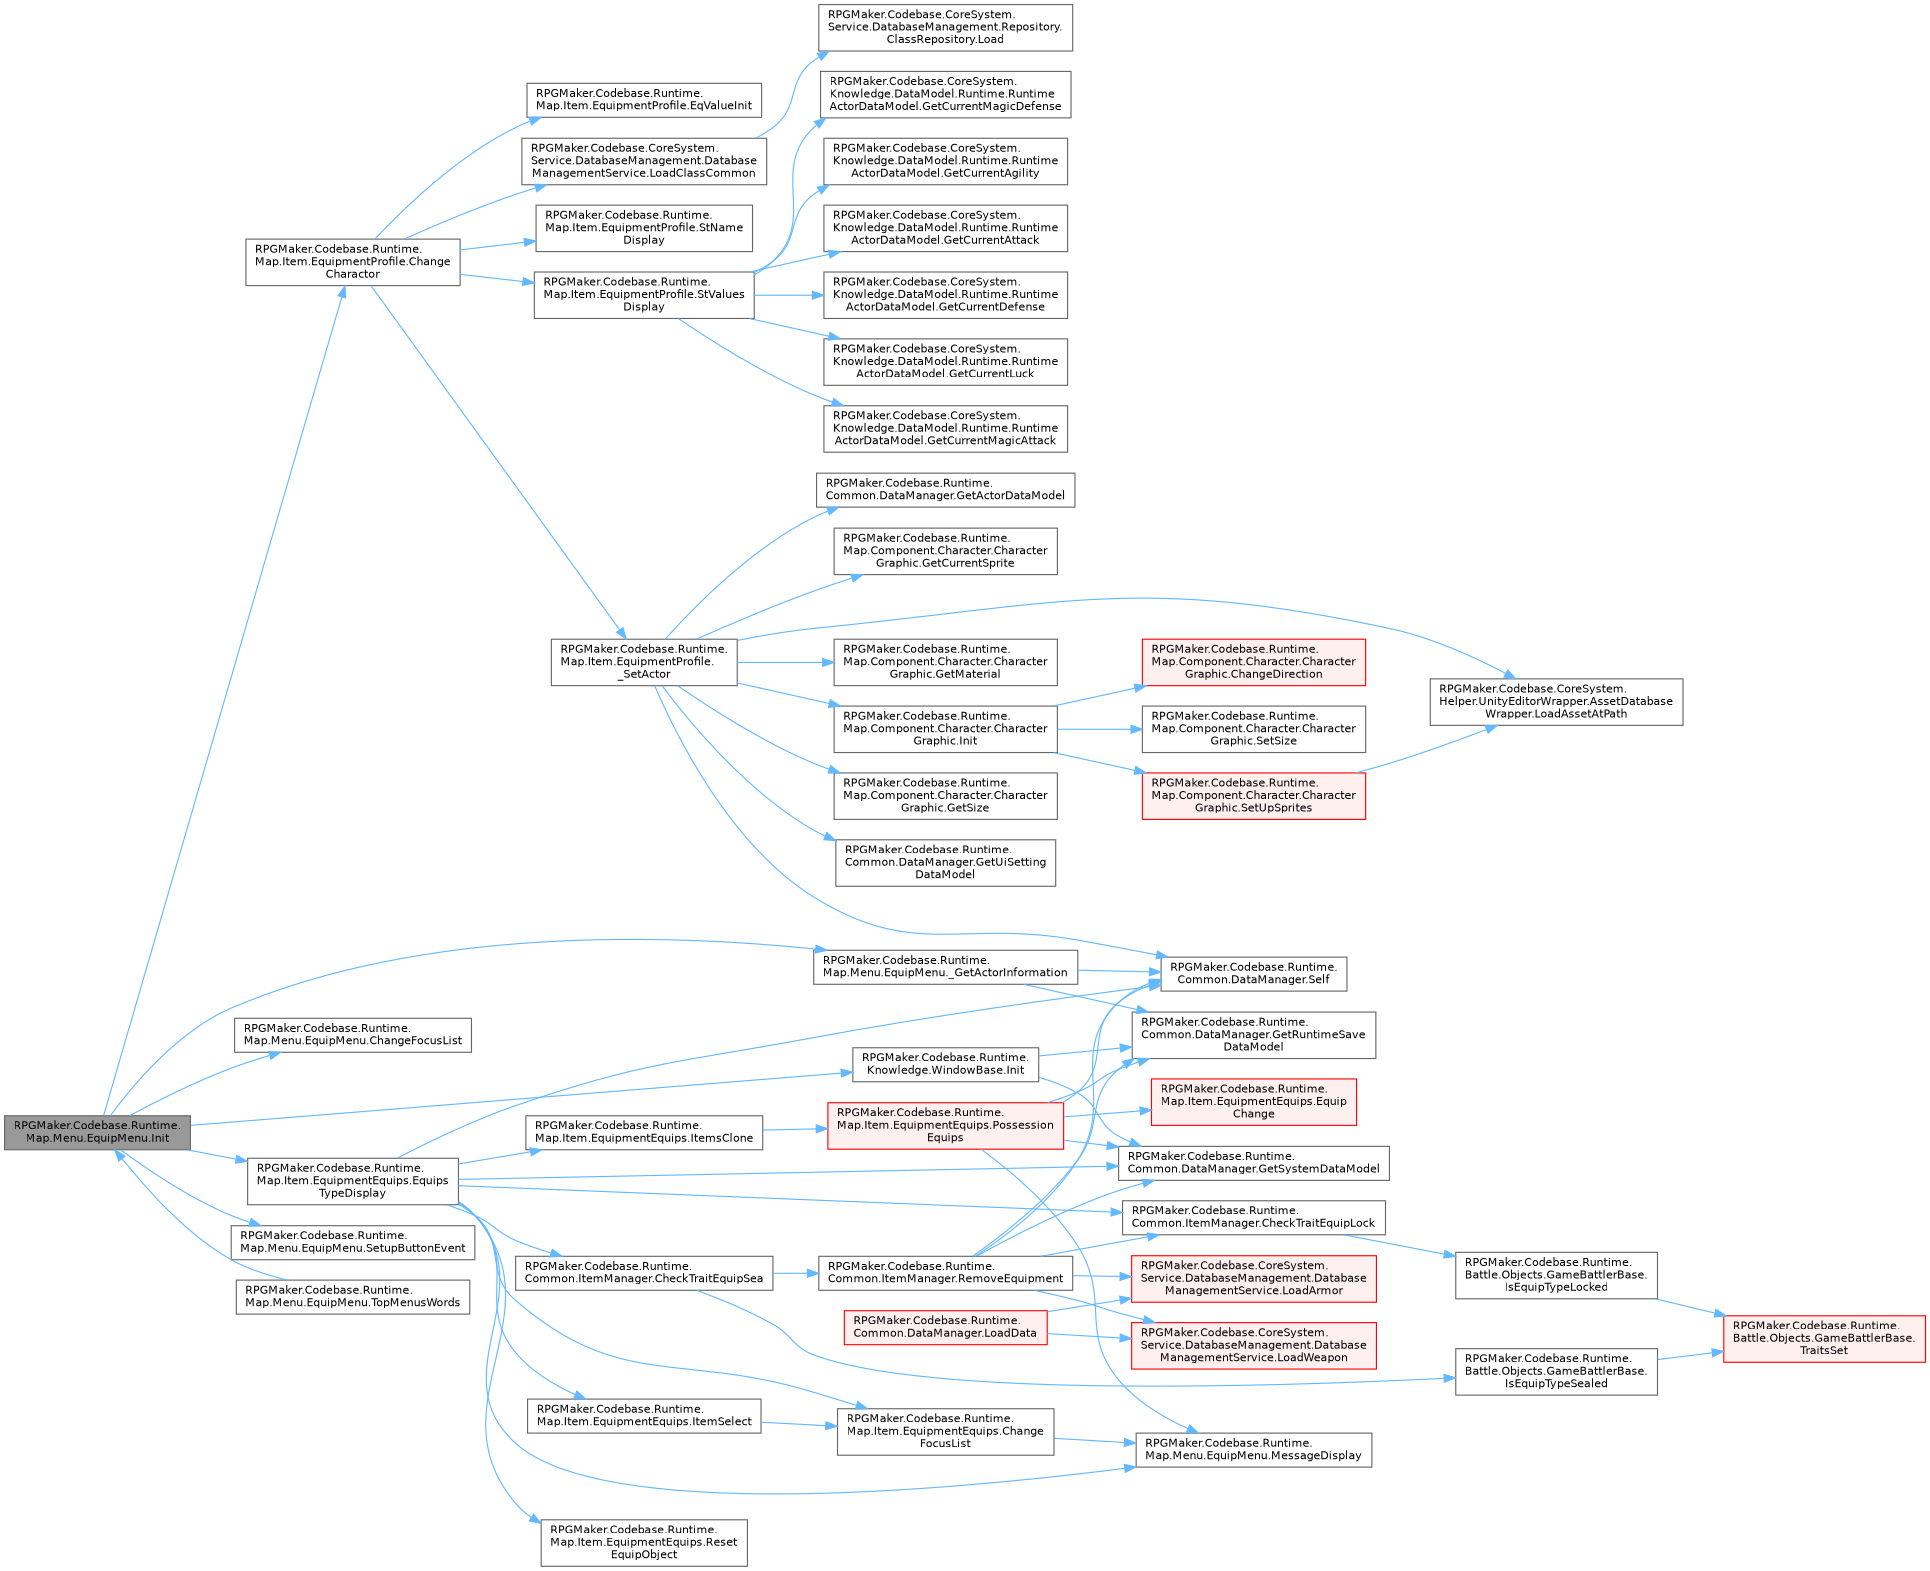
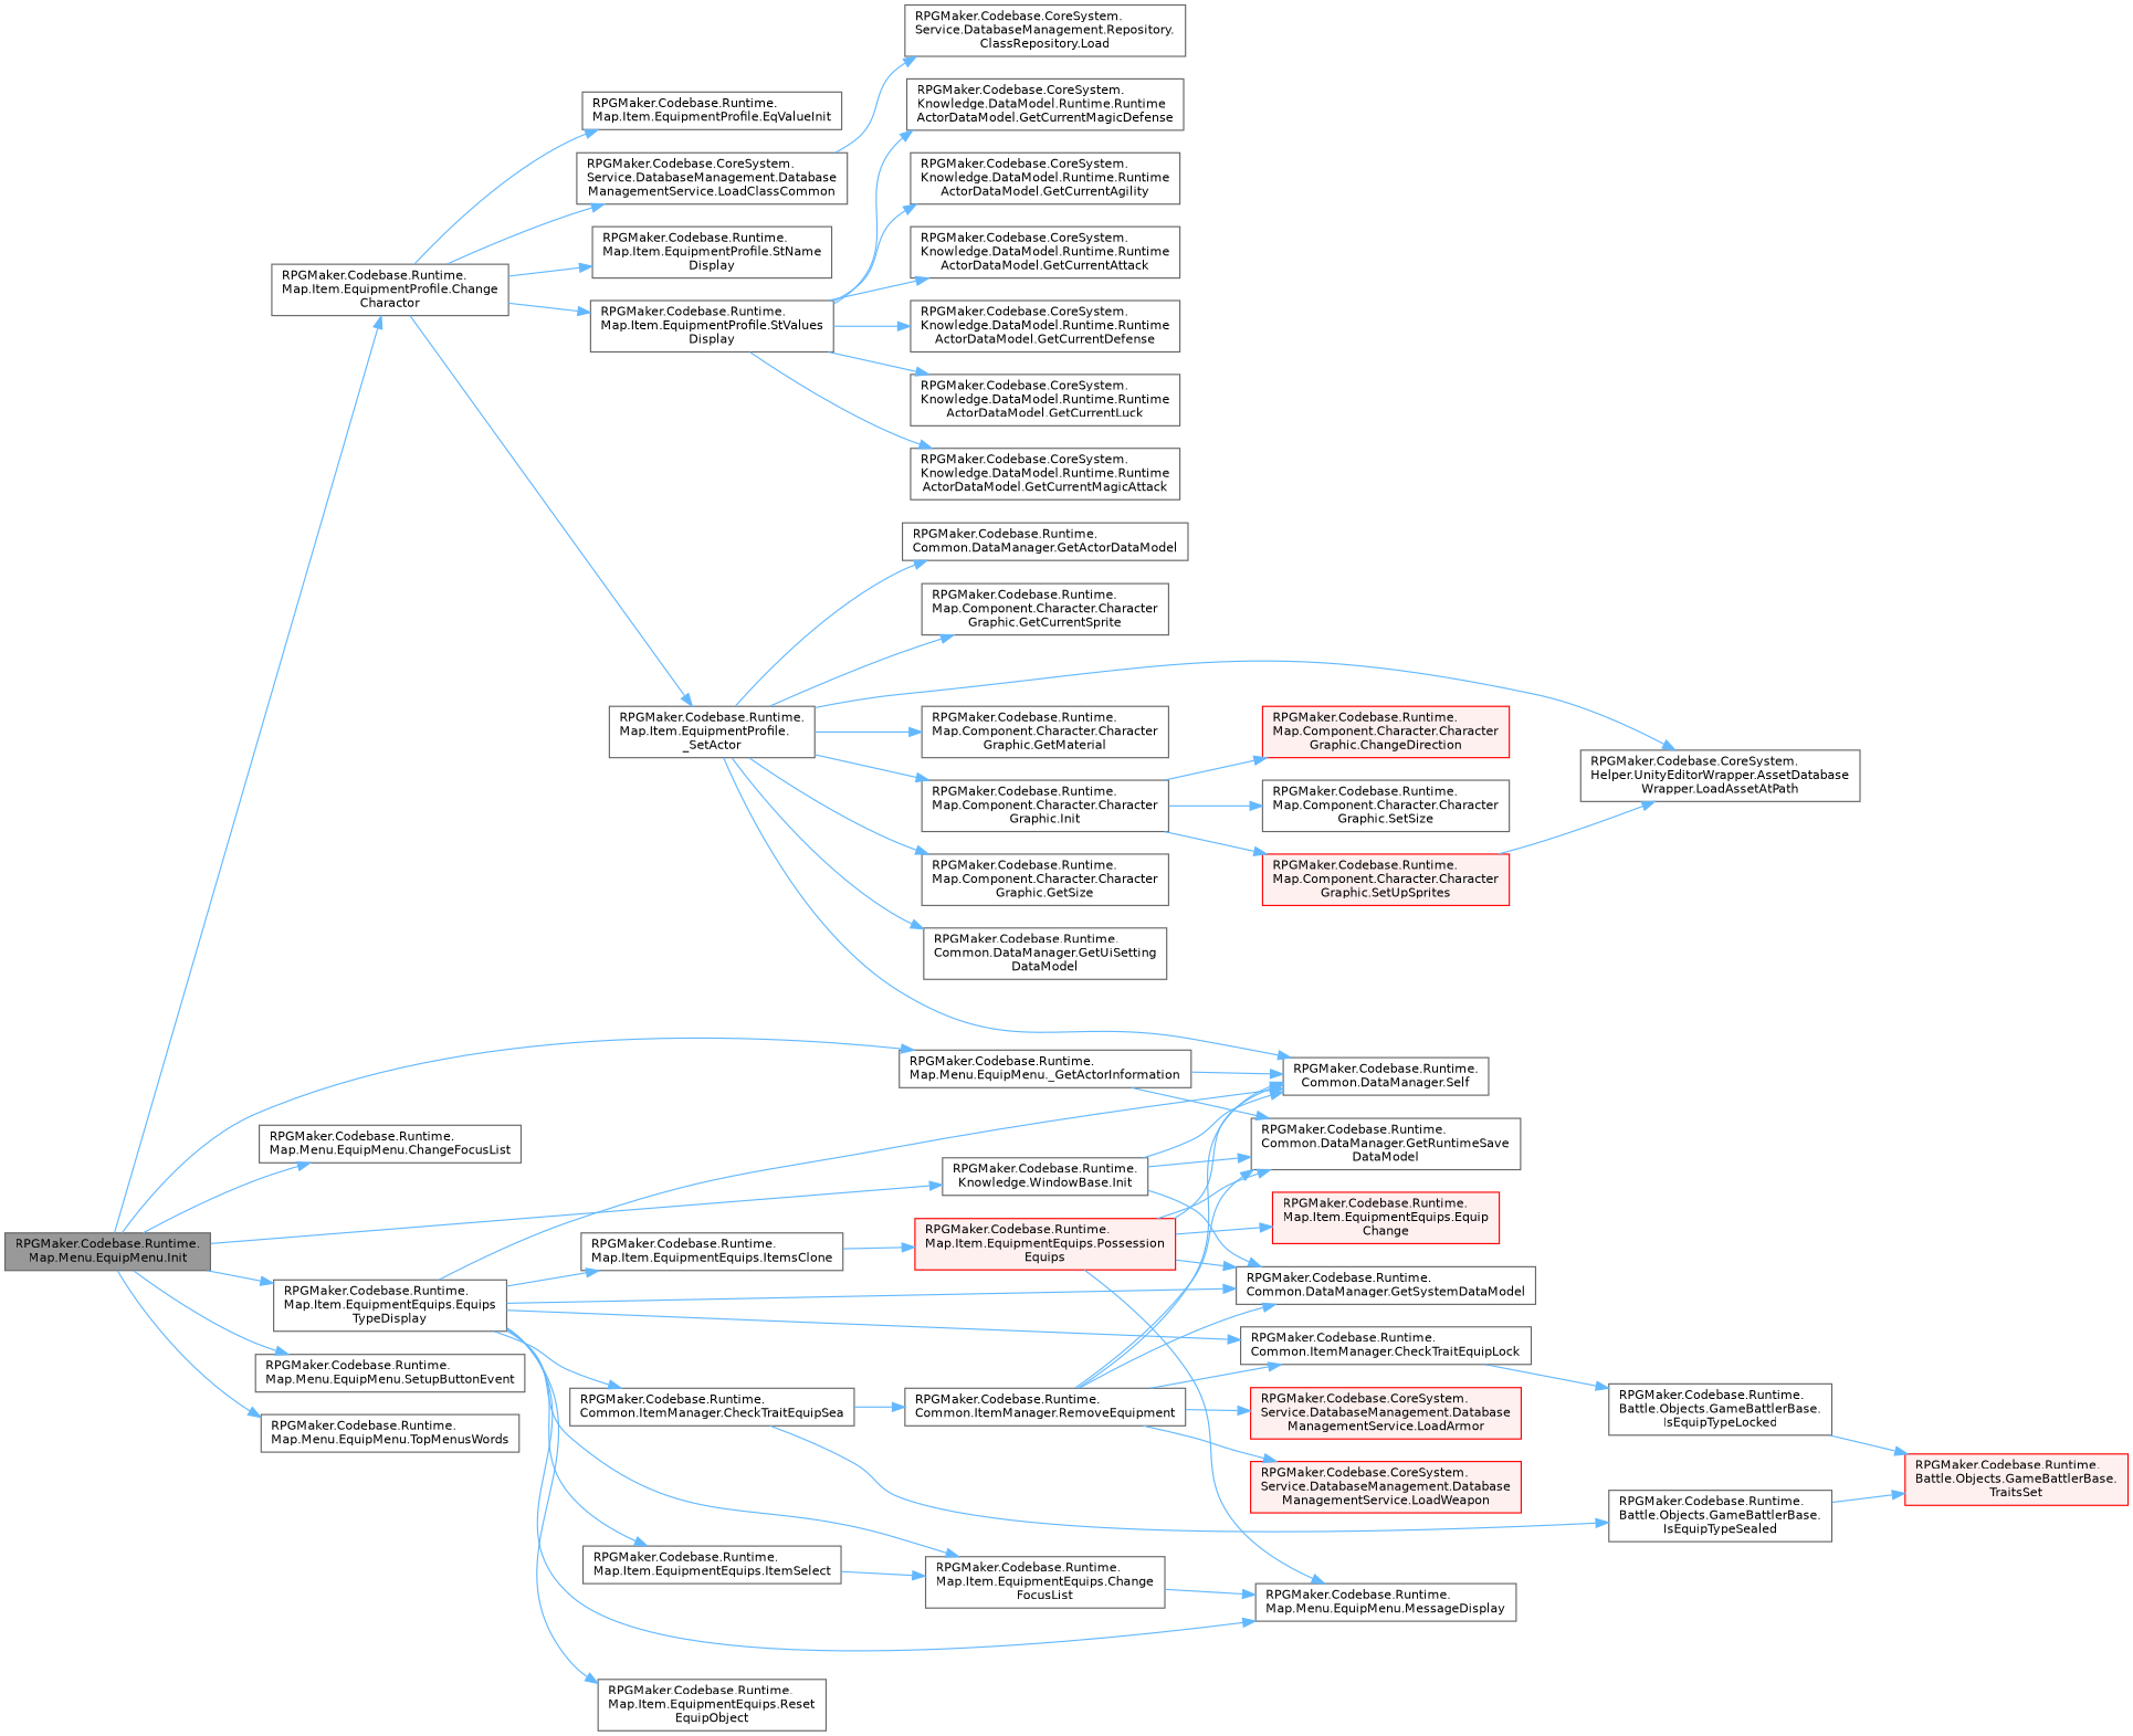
  digraph {
    rankdir=LR
    node [color=grey40 fillcolor=white fontname=Helvetica fontsize=10 shape=box style=filled]
    edge [color=steelblue1 fontname=Helvetica fontsize=10 labelfontname=Helvetica labelfontsize=10 style=solid]
    n1 [color=gray40 fillcolor=grey60 fontcolor=black height=0.2 label="RPGMaker.Codebase.Runtime.\lMap.Menu.EquipMenu.Init" width=0.4]
    n2 [height=0.2 label="RPGMaker.Codebase.Runtime.\lMap.Menu.EquipMenu._GetActorInformation" width=0.4]
    n3 [height=0.2 label="RPGMaker.Codebase.Runtime.\lMap.Item.EquipmentProfile.Change\lCharactor" width=0.4]
    n4 [height=0.2 label="RPGMaker.Codebase.Runtime.\lMap.Menu.EquipMenu.ChangeFocusList" width=0.4]
    n5 [height=0.2 label="RPGMaker.Codebase.Runtime.\lMap.Item.EquipmentEquips.Equips\lTypeDisplay" width=0.4]
    n6 [height=0.2 label="RPGMaker.Codebase.Runtime.\lKnowledge.WindowBase.Init" width=0.4]
    n7 [height=0.2 label="RPGMaker.Codebase.Runtime.\lMap.Menu.EquipMenu.SetupButtonEvent" width=0.4]
    n8 [height=0.2 label="RPGMaker.Codebase.Runtime.\lMap.Menu.EquipMenu.TopMenusWords" width=0.4]
    n9 [height=0.2 label="RPGMaker.Codebase.Runtime.\lCommon.DataManager.GetRuntimeSave\lDataModel" width=0.4]
    n10 [height=0.2 label="RPGMaker.Codebase.Runtime.\lCommon.DataManager.Self" width=0.4]
    n11 [height=0.2 label="RPGMaker.Codebase.Runtime.\lMap.Item.EquipmentProfile.\l_SetActor" width=0.4]
    n12 [height=0.2 label="RPGMaker.Codebase.Runtime.\lMap.Item.EquipmentProfile.EqValueInit" width=0.4]
    n13 [height=0.2 label="RPGMaker.Codebase.CoreSystem.\lService.DatabaseManagement.Database\lManagementService.LoadClassCommon" width=0.4]
    n14 [height=0.2 label="RPGMaker.Codebase.Runtime.\lMap.Item.EquipmentProfile.StName\lDisplay" width=0.4]
    n15 [height=0.2 label="RPGMaker.Codebase.Runtime.\lMap.Item.EquipmentProfile.StValues\lDisplay" width=0.4]
    n16 [height=0.2 label="RPGMaker.Codebase.Runtime.\lMap.Menu.EquipMenu.MessageDisplay" width=0.4]
    n17 [height=0.2 label="RPGMaker.Codebase.Runtime.\lMap.Item.EquipmentEquips.Change\lFocusList" width=0.4]
    n18 [height=0.2 label="RPGMaker.Codebase.Runtime.\lCommon.ItemManager.CheckTraitEquipLock" width=0.4]
    n19 [height=0.2 label="RPGMaker.Codebase.Runtime.\lCommon.ItemManager.CheckTraitEquipSea" width=0.4]
    n20 [height=0.2 label="RPGMaker.Codebase.Runtime.\lCommon.DataManager.GetSystemDataModel" width=0.4]
    n21 [height=0.2 label="RPGMaker.Codebase.Runtime.\lMap.Item.EquipmentEquips.ItemsClone" width=0.4]
    n22 [height=0.2 label="RPGMaker.Codebase.Runtime.\lMap.Item.EquipmentEquips.ItemSelect" width=0.4]
    n23 [height=0.2 label="RPGMaker.Codebase.Runtime.\lMap.Item.EquipmentEquips.Reset\lEquipObject" width=0.4]
-   n24 [color=red fillcolor="#FFF0F0" height=0.2 label="RPGMaker.Codebase.Runtime.\lCommon.DataManager.LoadData" width=0.4]
    n25 [color=red fillcolor="#FFF0F0" height=0.2 label="RPGMaker.Codebase.CoreSystem.\lService.DatabaseManagement.Database\lManagementService.LoadArmor" width=0.4]
    n26 [color=red fillcolor="#FFF0F0" height=0.2 label="RPGMaker.Codebase.CoreSystem.\lService.DatabaseManagement.Database\lManagementService.LoadWeapon" width=0.4]
    n27 [height=0.2 label="RPGMaker.Codebase.Runtime.\lCommon.DataManager.GetActorDataModel" width=0.4]
    n28 [height=0.2 label="RPGMaker.Codebase.Runtime.\lMap.Component.Character.Character\lGraphic.GetCurrentSprite" width=0.4]
    n29 [height=0.2 label="RPGMaker.Codebase.Runtime.\lMap.Component.Character.Character\lGraphic.GetMaterial" width=0.4]
    n30 [height=0.2 label="RPGMaker.Codebase.Runtime.\lMap.Component.Character.Character\lGraphic.GetSize" width=0.4]
    n31 [height=0.2 label="RPGMaker.Codebase.Runtime.\lCommon.DataManager.GetUiSetting\lDataModel" width=0.4]
    n32 [height=0.2 label="RPGMaker.Codebase.Runtime.\lMap.Component.Character.Character\lGraphic.Init" width=0.4]
    n33 [height=0.2 label="RPGMaker.Codebase.CoreSystem.\lHelper.UnityEditorWrapper.AssetDatabase\lWrapper.LoadAssetAtPath" width=0.4]
    n34 [height=0.2 label="RPGMaker.Codebase.CoreSystem.\lService.DatabaseManagement.Repository.\lClassRepository.Load" width=0.4]
    n35 [height=0.2 label="RPGMaker.Codebase.CoreSystem.\lKnowledge.DataModel.Runtime.Runtime\lActorDataModel.GetCurrentAgility" width=0.4]
    n36 [height=0.2 label="RPGMaker.Codebase.CoreSystem.\lKnowledge.DataModel.Runtime.Runtime\lActorDataModel.GetCurrentAttack" width=0.4]
    n37 [height=0.2 label="RPGMaker.Codebase.CoreSystem.\lKnowledge.DataModel.Runtime.Runtime\lActorDataModel.GetCurrentDefense" width=0.4]
    n38 [height=0.2 label="RPGMaker.Codebase.CoreSystem.\lKnowledge.DataModel.Runtime.Runtime\lActorDataModel.GetCurrentLuck" width=0.4]
    n39 [height=0.2 label="RPGMaker.Codebase.CoreSystem.\lKnowledge.DataModel.Runtime.Runtime\lActorDataModel.GetCurrentMagicAttack" width=0.4]
    n40 [height=0.2 label="RPGMaker.Codebase.CoreSystem.\lKnowledge.DataModel.Runtime.Runtime\lActorDataModel.GetCurrentMagicDefense" width=0.4]
    n41 [color=red fillcolor="#FFF0F0" height=0.2 label="RPGMaker.Codebase.Runtime.\lMap.Component.Character.Character\lGraphic.ChangeDirection" width=0.4]
    n42 [height=0.2 label="RPGMaker.Codebase.Runtime.\lMap.Component.Character.Character\lGraphic.SetSize" width=0.4]
    n43 [color=red fillcolor="#FFF0F0" height=0.2 label="RPGMaker.Codebase.Runtime.\lMap.Component.Character.Character\lGraphic.SetUpSprites" width=0.4]
    n44 [height=0.2 label="RPGMaker.Codebase.Runtime.\lBattle.Objects.GameBattlerBase.\lIsEquipTypeLocked" width=0.4]
    n45 [height=0.2 label="RPGMaker.Codebase.Runtime.\lBattle.Objects.GameBattlerBase.\lIsEquipTypeSealed" width=0.4]
    n46 [height=0.2 label="RPGMaker.Codebase.Runtime.\lCommon.ItemManager.RemoveEquipment" width=0.4]
    n47 [color=red fillcolor="#FFF0F0" height=0.2 label="RPGMaker.Codebase.Runtime.\lMap.Item.EquipmentEquips.Possession\lEquips" width=0.4]
    n48 [color=red fillcolor="#FFF0F0" height=0.2 label="RPGMaker.Codebase.Runtime.\lBattle.Objects.GameBattlerBase.\lTraitsSet" width=0.4]
    n49 [color=red fillcolor="#FFF0F0" height=0.2 label="RPGMaker.Codebase.Runtime.\lMap.Item.EquipmentEquips.Equip\lChange" width=0.4]
    n1 -> n2
    n1 -> n3
    n1 -> n4
    n1 -> n5
    n1 -> n6
    n1 -> n7
-   n8 -> n1
+   n1 -> n8
    n2 -> n9
    n2 -> n10
    n3 -> n11
    n3 -> n12
    n3 -> n13
    n3 -> n14
    n3 -> n15
    n5 -> n10
    n5 -> n16
    n5 -> n17
    n5 -> n18
    n5 -> n19
    n5 -> n20
    n5 -> n21
    n5 -> n22
    n5 -> n23
    n6 -> n9
+   n6 -> n10
    n6 -> n20
    n11 -> n10
    n11 -> n27
    n11 -> n28
    n11 -> n29
    n11 -> n30
    n11 -> n31
    n11 -> n32
    n11 -> n33
    n13 -> n34
    n15 -> n35
    n15 -> n36
    n15 -> n37
    n15 -> n38
    n15 -> n39
    n15 -> n40
    n17 -> n16
    n18 -> n44
    n19 -> n45
    n19 -> n46
    n21 -> n47
    n22 -> n17
-   n24 -> n25
-   n24 -> n26
    n32 -> n41
    n32 -> n42
    n32 -> n43
    n43 -> n33
    n44 -> n48
    n45 -> n48
    n46 -> n9
    n46 -> n10
    n46 -> n18
    n46 -> n20
    n46 -> n25
    n46 -> n26
    n47 -> n9
    n47 -> n10
    n47 -> n16
    n47 -> n20
    n47 -> n49
  }
